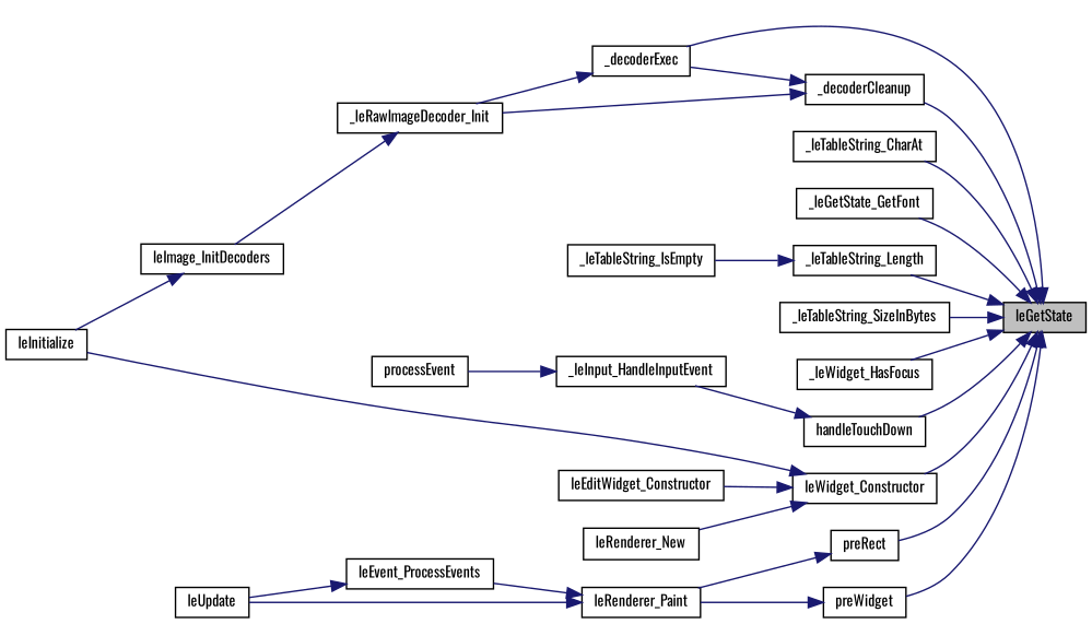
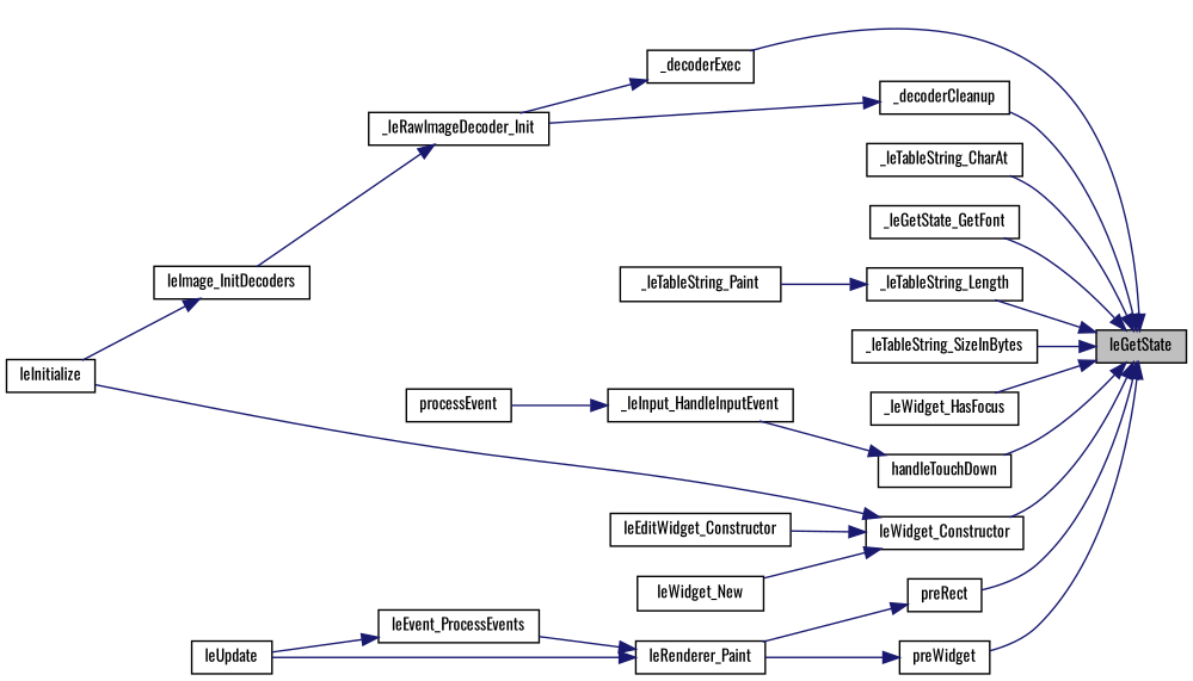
  digraph {
    fontname=Oswald
    rankdir=RL
    node [color=black fillcolor=white fontname=Oswald fontsize=10 shape=record style=filled]
    edge [color=midnightblue dir=back fontname=Oswald fontsize=10 labelfontname=Helvetica labelfontsize=10 style=solid]
    n1 [fillcolor=grey75 fontcolor=black height=0.2 label=leGetState width=0.4]
    n2 [height=0.2 label=_decoderCleanup width=0.4]
    n3 [height=0.2 label=_decoderExec width=0.4]
    n4 [height=0.2 label=_leTableString_CharAt width=0.4]
    n5 [height=0.2 label=_leGetState_GetFont width=0.4]
    n6 [height=0.2 label=_leTableString_Length width=0.4]
    n7 [height=0.2 label=_leTableString_SizeInBytes width=0.4]
    n8 [height=0.2 label=_leWidget_HasFocus width=0.4]
    n9 [height=0.2 label=handleTouchDown width=0.4]
    n10 [height=0.2 label=leWidget_Constructor width=0.4]
    n11 [height=0.2 label=preRect width=0.4]
    n12 [height=0.2 label=preWidget width=0.4]
    n13 [height=0.2 label=_leRawImageDecoder_Init width=0.4]
-   n14 [height=0.2 label=_leTableString_IsEmpty width=0.4]
+   n14 [height=0.2 label=_leTableString_Paint width=0.4]
    n15 [height=0.2 label=_leInput_HandleInputEvent width=0.4]
    n16 [height=0.2 label=leInitialize width=0.4]
    n17 [height=0.2 label=leEditWidget_Constructor width=0.4]
-   n18 [height=0.2 label=leRenderer_New width=0.4]
+   n18 [height=0.2 label=leWidget_New width=0.4]
    n19 [height=0.2 label=leRenderer_Paint width=0.4]
    n20 [height=0.2 label=leImage_InitDecoders width=0.4]
    n21 [height=0.2 label=processEvent width=0.4]
    n22 [height=0.2 label=leEvent_ProcessEvents width=0.4]
    n23 [height=0.2 label=leUpdate width=0.4]
    n1 -> n2
    n1 -> n3
    n1 -> n4
    n1 -> n5
    n1 -> n6
    n1 -> n7
    n1 -> n8
    n1 -> n9
    n1 -> n10
    n1 -> n11
    n1 -> n12
-   n2 -> n3
    n2 -> n13
    n3 -> n13
    n6 -> n14
    n9 -> n15
    n10 -> n16
    n10 -> n17
    n10 -> n18
    n11 -> n19
    n12 -> n19
    n13 -> n20
    n15 -> n21
    n19 -> n22
    n19 -> n23
    n20 -> n16
    n22 -> n23
  }
